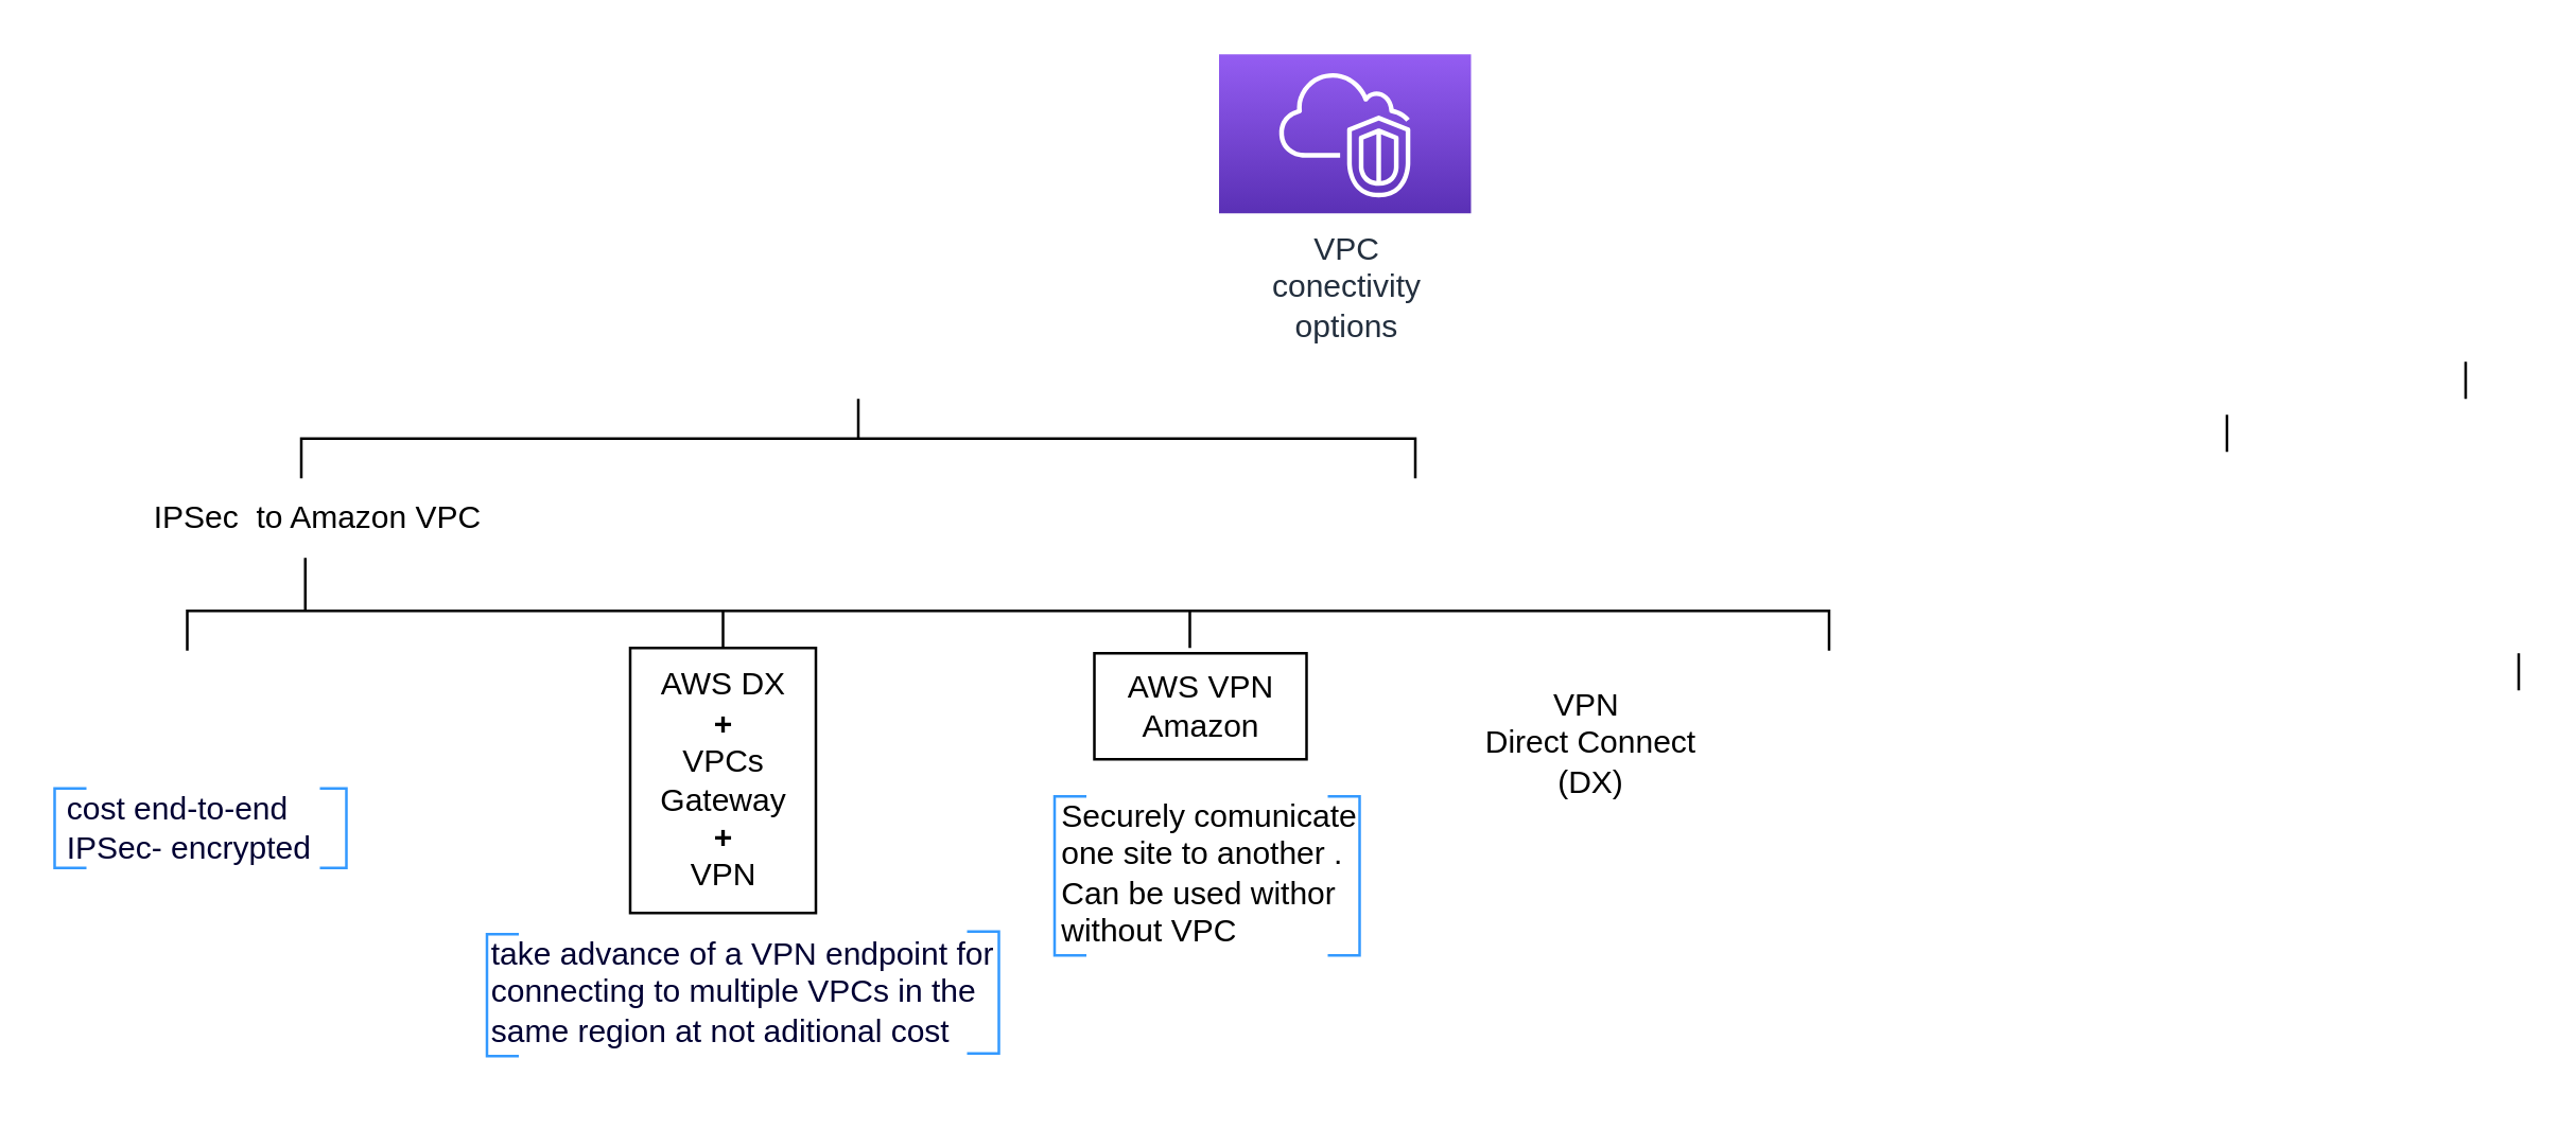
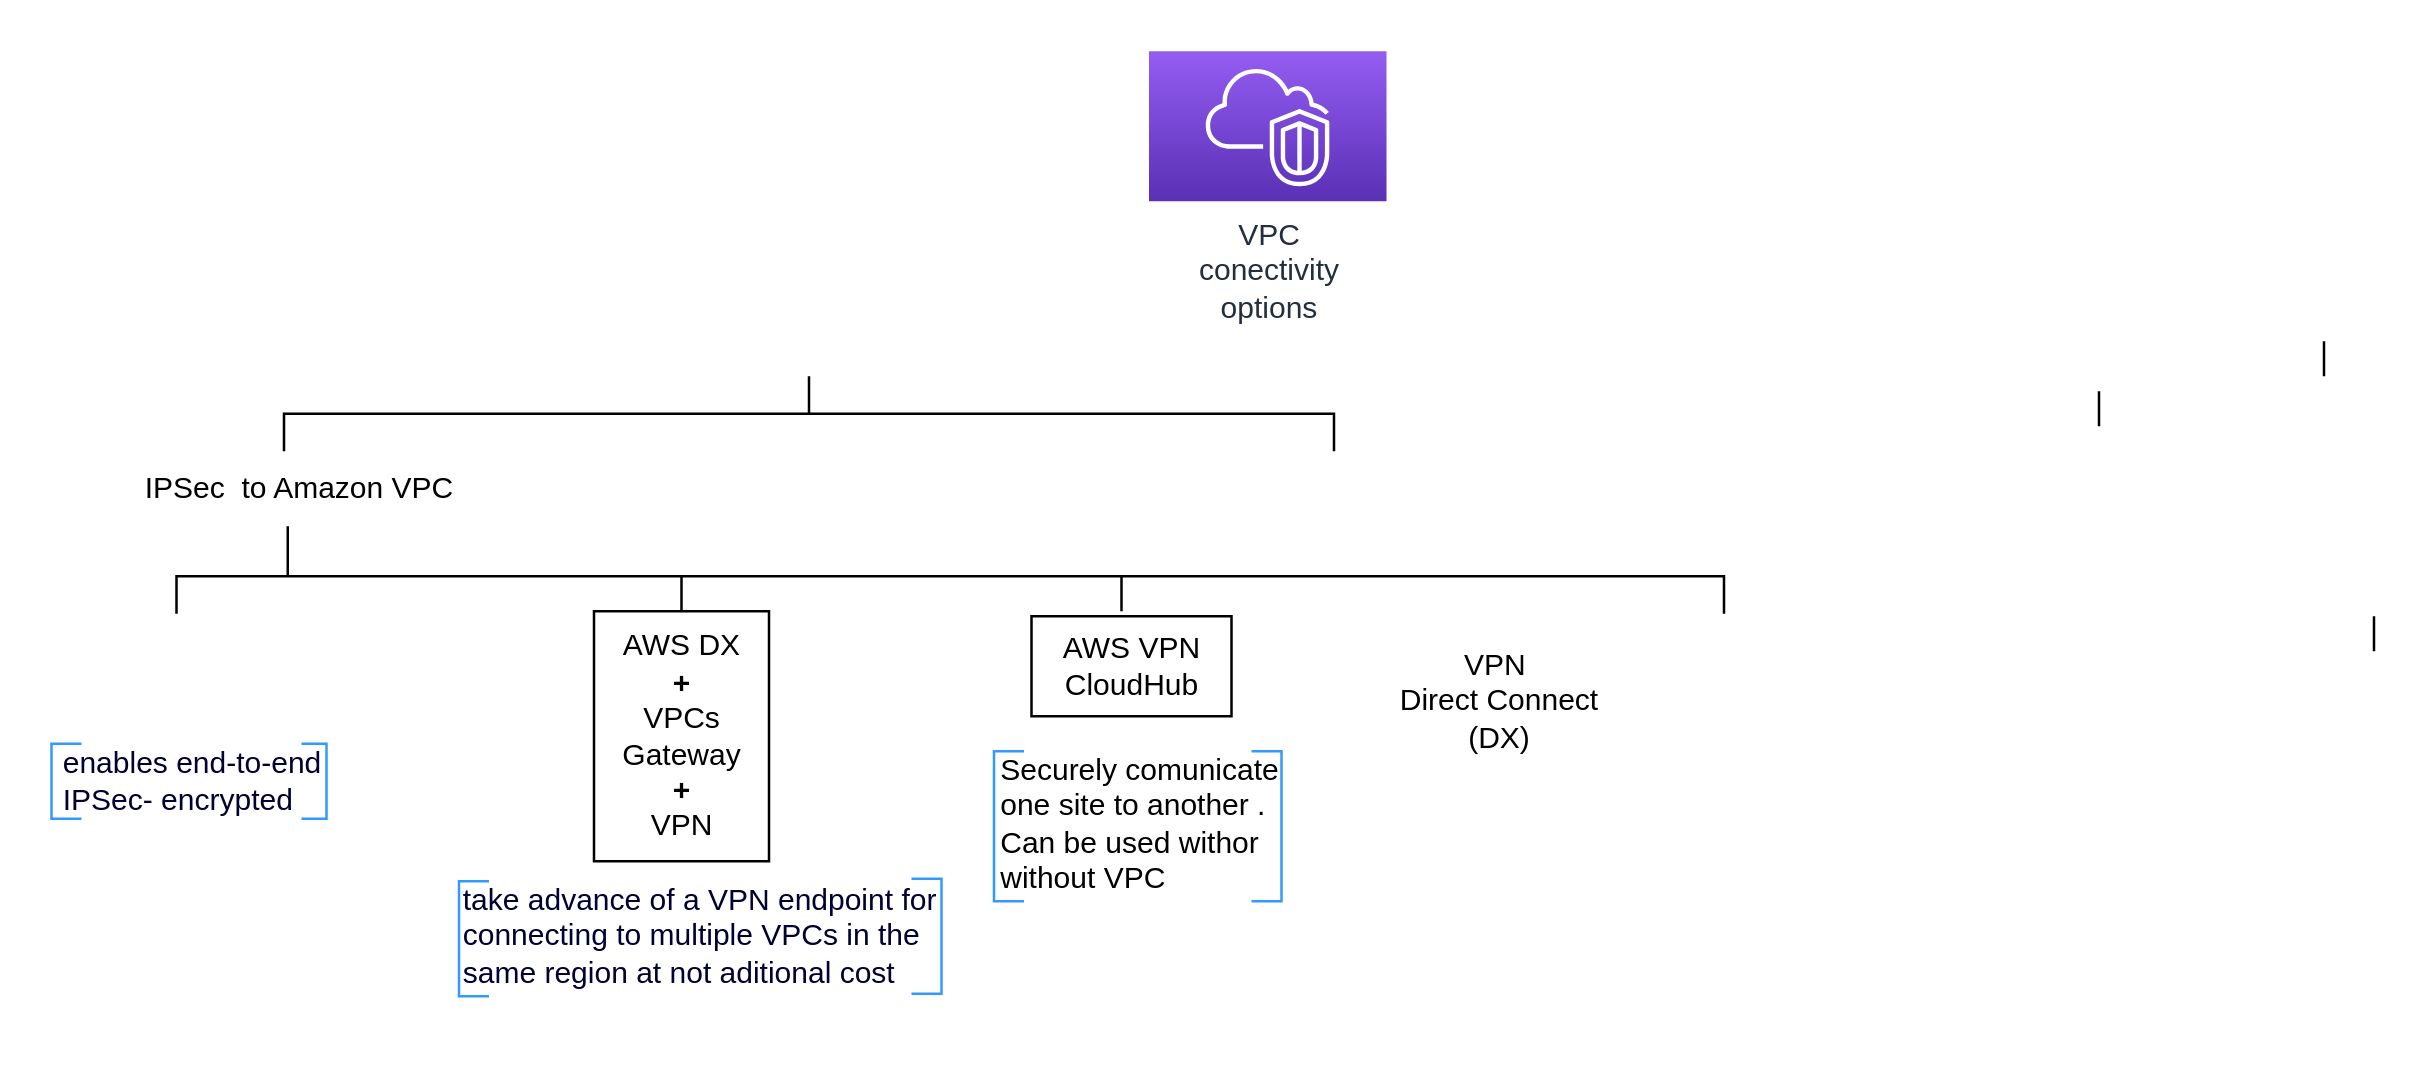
  <mxCell id="0" />
  <mxCell id="1" parent="0" />
  <mxCell id="2" value="VPC &lt;br&gt;conectivity &lt;br&gt;options" style="sketch=0;points=[[0,0,0],[0.25,0,0],[0.5,0,0],[0.75,0,0],[1,0,0],[0,1,0],[0.25,1,0],[0.5,1,0],[0.75,1,0],[1,1,0],[0,0.25,0],[0,0.5,0],[0,0.75,0],[1,0.25,0],[1,0.5,0],[1,0.75,0]];outlineConnect=0;fontColor=#232F3E;gradientColor=#945DF2;gradientDirection=north;fillColor=#5A30B5;strokeColor=#ffffff;dashed=0;verticalLabelPosition=bottom;verticalAlign=top;align=center;html=1;fontSize=12;fontStyle=0;aspect=fixed;shape=mxgraph.aws4.resourceIcon;resIcon=mxgraph.aws4.vpc;" vertex="1" parent="1"><mxGeometry x="459" y="20" width="95" height="60" as="geometry" /></mxCell>
  <mxCell id="3" value="" style="strokeWidth=1;html=1;shape=mxgraph.flowchart.annotation_2;align=left;labelPosition=right;pointerEvents=1;direction=south;" vertex="1" parent="1"><mxGeometry x="113" y="150" width="420" height="30" as="geometry" /></mxCell>
  <mxCell id="4" value="IPSec&amp;nbsp; to Amazon VPC" style="text;html=1;align=center;verticalAlign=middle;resizable=0;points=[];autosize=1;strokeColor=none;fillColor=none;" vertex="1" parent="1"><mxGeometry x="39" y="180" width="160" height="30" as="geometry" /></mxCell>
  <mxCell id="5" value="" style="strokeWidth=1;html=1;shape=mxgraph.flowchart.annotation_1;align=left;pointerEvents=1;direction=south;" vertex="1" parent="1"><mxGeometry x="70" y="230" width="619" height="15" as="geometry" /></mxCell>
  <mxCell id="6" value="" style="endArrow=none;html=1;rounded=0;" edge="1" parent="1"><mxGeometry width="50" height="50" relative="1" as="geometry"><mxPoint x="114.5" y="230" as="sourcePoint" /><mxPoint x="114.5" y="210" as="targetPoint" /></mxGeometry></mxCell>
  <mxCell id="7" value="" style="endArrow=none;html=1;rounded=0;" edge="1" parent="1"><mxGeometry width="50" height="50" relative="1" as="geometry"><mxPoint x="272" y="244" as="sourcePoint" /><mxPoint x="272" y="230" as="targetPoint" /></mxGeometry></mxCell>
  <mxCell id="8" value="AWS DX&lt;br&gt;&lt;b&gt;+&lt;br&gt;&lt;/b&gt;VPCs&lt;br&gt;Gateway&lt;br&gt;&lt;b&gt;+&lt;/b&gt;&lt;br&gt;VPN" style="text;html=1;align=center;verticalAlign=middle;resizable=0;points=[];autosize=1;strokeColor=default;fillColor=none;" vertex="1" parent="1"><mxGeometry x="237" y="244" width="70" height="100" as="geometry" /></mxCell>
- <mxCell id="9" value="cost end-to-end&lt;br&gt;IPSec- encrypted" style="text;html=1;align=left;verticalAlign=middle;resizable=0;points=[];autosize=1;strokeColor=none;fillColor=none;fontSize=12;fontColor=#000033;" vertex="1" parent="1"><mxGeometry x="23" y="292" width="130" height="40" as="geometry" /></mxCell>
+ <mxCell id="9" value="enables end-to-end&lt;br&gt;IPSec- encrypted" style="text;html=1;align=left;verticalAlign=middle;resizable=0;points=[];autosize=1;strokeColor=none;fillColor=none;fontSize=12;fontColor=#000033;" vertex="1" parent="1"><mxGeometry x="23" y="292" width="130" height="40" as="geometry" /></mxCell>
  <mxCell id="10" value="" style="strokeWidth=1;html=1;shape=mxgraph.flowchart.annotation_1;align=left;pointerEvents=1;fontColor=#000033;fillColor=none;strokeColor=#3399FF;" vertex="1" parent="1"><mxGeometry x="20" y="297" width="12" height="30" as="geometry" /></mxCell>
  <mxCell id="11" value="" style="strokeWidth=1;html=1;shape=mxgraph.flowchart.annotation_1;align=left;pointerEvents=1;fontColor=#000033;fillColor=none;direction=west;strokeColor=#3399FF;" vertex="1" parent="1"><mxGeometry x="120" y="297" width="10" height="30" as="geometry" /></mxCell>
  <mxCell id="12" value="take advance of a VPN endpoint for &lt;br&gt;connecting to multiple VPCs in the &lt;br&gt;same region&amp;nbsp;at not aditional cost" style="text;html=1;align=left;verticalAlign=middle;resizable=0;points=[];autosize=1;strokeColor=none;fillColor=none;fontSize=12;fontColor=#000033;" vertex="1" parent="1"><mxGeometry x="183" y="344" width="210" height="60" as="geometry" /></mxCell>
  <mxCell id="13" value="" style="strokeWidth=1;html=1;shape=mxgraph.flowchart.annotation_1;align=left;pointerEvents=1;fontColor=#000033;fillColor=none;strokeColor=#3399FF;" vertex="1" parent="1"><mxGeometry x="183" y="352" width="12" height="46" as="geometry" /></mxCell>
  <mxCell id="14" value="" style="strokeWidth=1;html=1;shape=mxgraph.flowchart.annotation_1;align=left;pointerEvents=1;fontColor=#000033;fillColor=none;direction=west;strokeColor=#3399FF;" vertex="1" parent="1"><mxGeometry x="364" y="351" width="12" height="46" as="geometry" /></mxCell>
  <mxCell id="15" value="" style="endArrow=none;html=1;rounded=0;" edge="1" parent="1"><mxGeometry width="50" height="50" relative="1" as="geometry"><mxPoint x="839" y="170" as="sourcePoint" /><mxPoint x="839" y="156" as="targetPoint" /></mxGeometry></mxCell>
  <mxCell id="16" value="" style="endArrow=none;html=1;rounded=0;" edge="1" parent="1"><mxGeometry width="50" height="50" relative="1" as="geometry"><mxPoint x="929" y="150" as="sourcePoint" /><mxPoint x="929" y="136" as="targetPoint" /></mxGeometry></mxCell>
  <mxCell id="17" value="" style="endArrow=none;html=1;rounded=0;" edge="1" parent="1"><mxGeometry width="50" height="50" relative="1" as="geometry"><mxPoint x="949" y="260" as="sourcePoint" /><mxPoint x="949" y="246" as="targetPoint" /></mxGeometry></mxCell>
- <mxCell id="18" value="AWS VPN&lt;br&gt;Amazon" style="text;html=1;align=center;verticalAlign=middle;resizable=0;points=[];autosize=1;strokeColor=default;fillColor=none;" vertex="1" parent="1"><mxGeometry x="412" y="246" width="80" height="40" as="geometry" /></mxCell>
+ <mxCell id="18" value="AWS VPN&lt;br&gt;CloudHub" style="text;html=1;align=center;verticalAlign=middle;resizable=0;points=[];autosize=1;strokeColor=default;fillColor=none;" vertex="1" parent="1"><mxGeometry x="412" y="246" width="80" height="40" as="geometry" /></mxCell>
  <mxCell id="19" value="Securely comunicate &lt;br&gt;one site to another . &lt;br&gt;Can be used withor &lt;br&gt;without VPC&amp;nbsp;&amp;nbsp;" style="text;html=1;align=left;verticalAlign=middle;resizable=0;points=[];autosize=1;strokeColor=none;fillColor=none;" vertex="1" parent="1"><mxGeometry x="398" y="294" width="130" height="70" as="geometry" /></mxCell>
  <mxCell id="20" value="" style="strokeWidth=1;html=1;shape=mxgraph.flowchart.annotation_1;align=left;pointerEvents=1;fontColor=#000033;fillColor=none;strokeColor=#3399FF;" vertex="1" parent="1"><mxGeometry x="397" y="300" width="12" height="60" as="geometry" /></mxCell>
  <mxCell id="21" value="" style="strokeWidth=1;html=1;shape=mxgraph.flowchart.annotation_1;align=left;pointerEvents=1;fontColor=#000033;fillColor=none;direction=west;strokeColor=#3399FF;" vertex="1" parent="1"><mxGeometry x="500" y="300" width="12" height="60" as="geometry" /></mxCell>
  <mxCell id="22" value="" style="endArrow=none;html=1;rounded=0;" edge="1" parent="1"><mxGeometry width="50" height="50" relative="1" as="geometry"><mxPoint x="448" y="244" as="sourcePoint" /><mxPoint x="448" y="230" as="targetPoint" /></mxGeometry></mxCell>
  <mxCell id="23" value="VPN&amp;nbsp;&lt;br&gt;Direct Connect&lt;br&gt;(DX)" style="text;html=1;align=center;verticalAlign=middle;resizable=0;points=[];autosize=1;strokeColor=none;fillColor=none;" vertex="1" parent="1"><mxGeometry x="549" y="250" width="100" height="60" as="geometry" /></mxCell>
